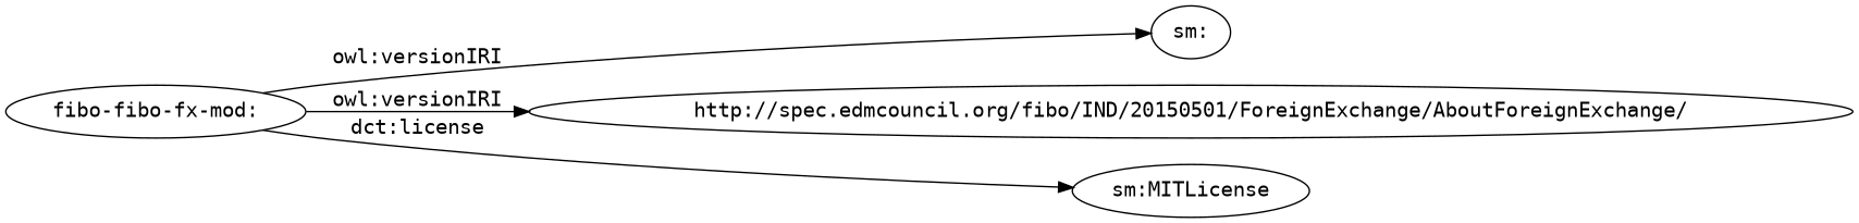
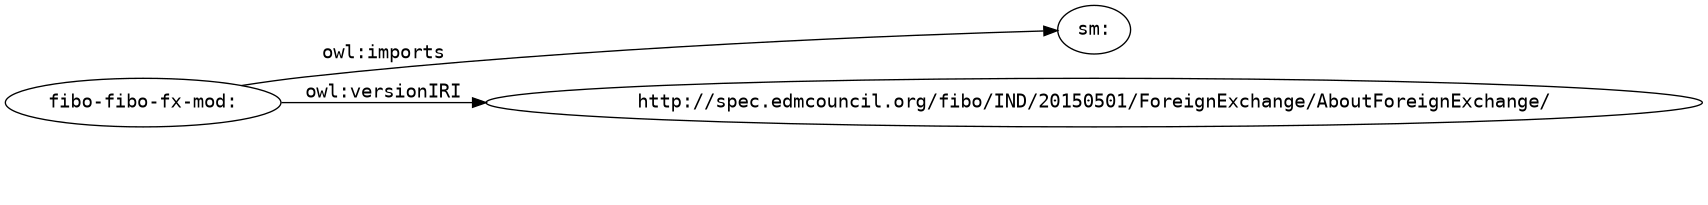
  digraph {
    fontname="DejaVu Sans Mono"
    rankdir=LR
    node [fontname="DejaVu Sans Mono"]
    edge [fontname="DejaVu Sans Mono"]
    n1 [label="fibo-fibo-fx-mod:"]
    "sm:"
    "http://spec.edmcouncil.org/fibo/IND/20150501/ForeignExchange/AboutForeignExchange/"
-   "sm:MITLicense"
-   n1 -> "sm:" [label="owl:versionIRI"]
+   n1 -> "sm:" [label="owl:imports"]
    n1 -> "http://spec.edmcouncil.org/fibo/IND/20150501/ForeignExchange/AboutForeignExchange/" [label="owl:versionIRI"]
-   n1 -> "sm:MITLicense" [label="dct:license"]
  }
